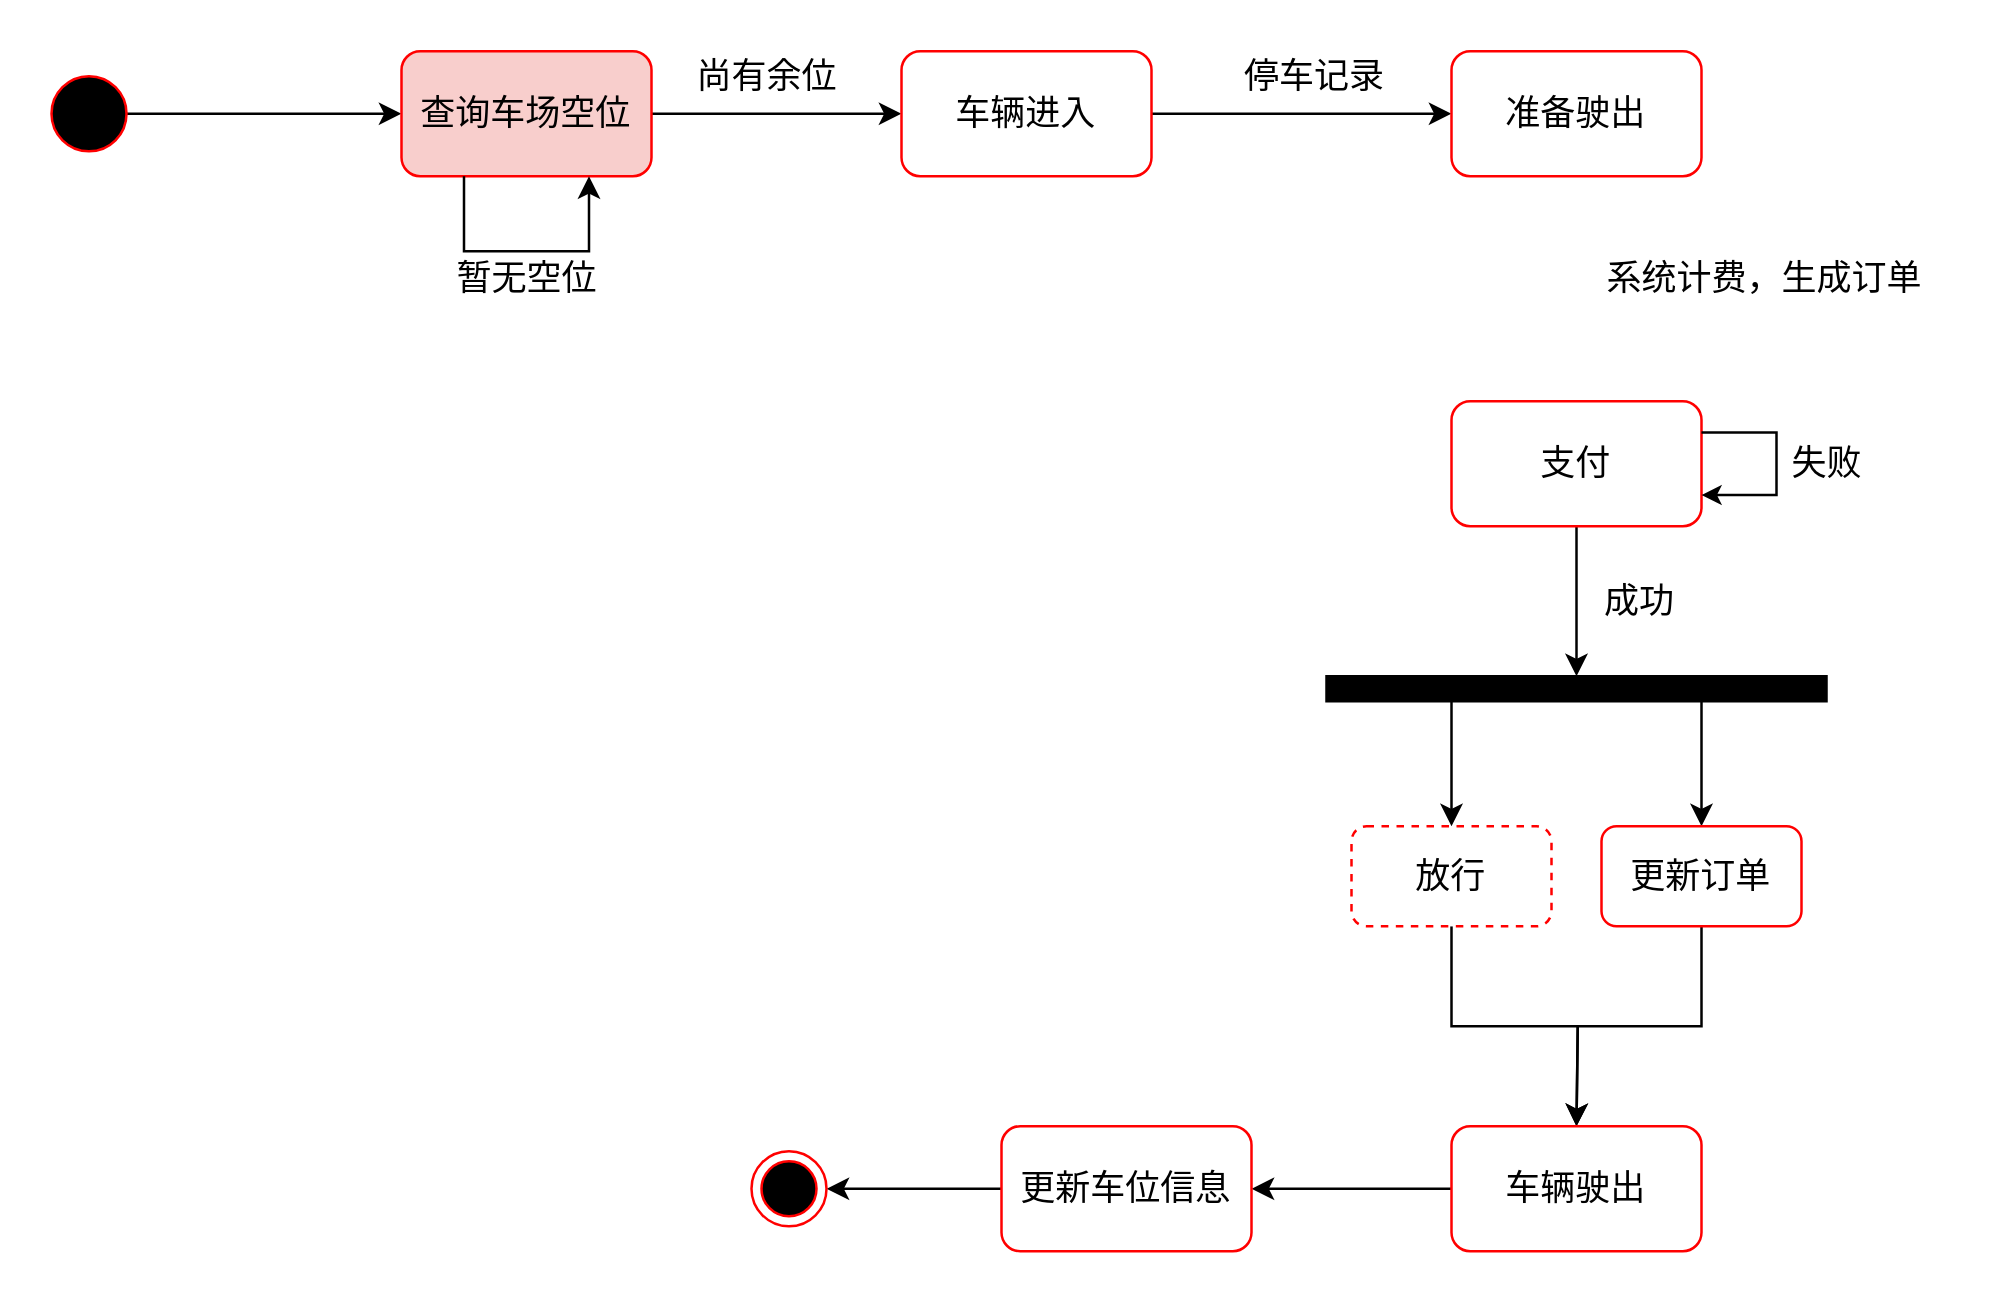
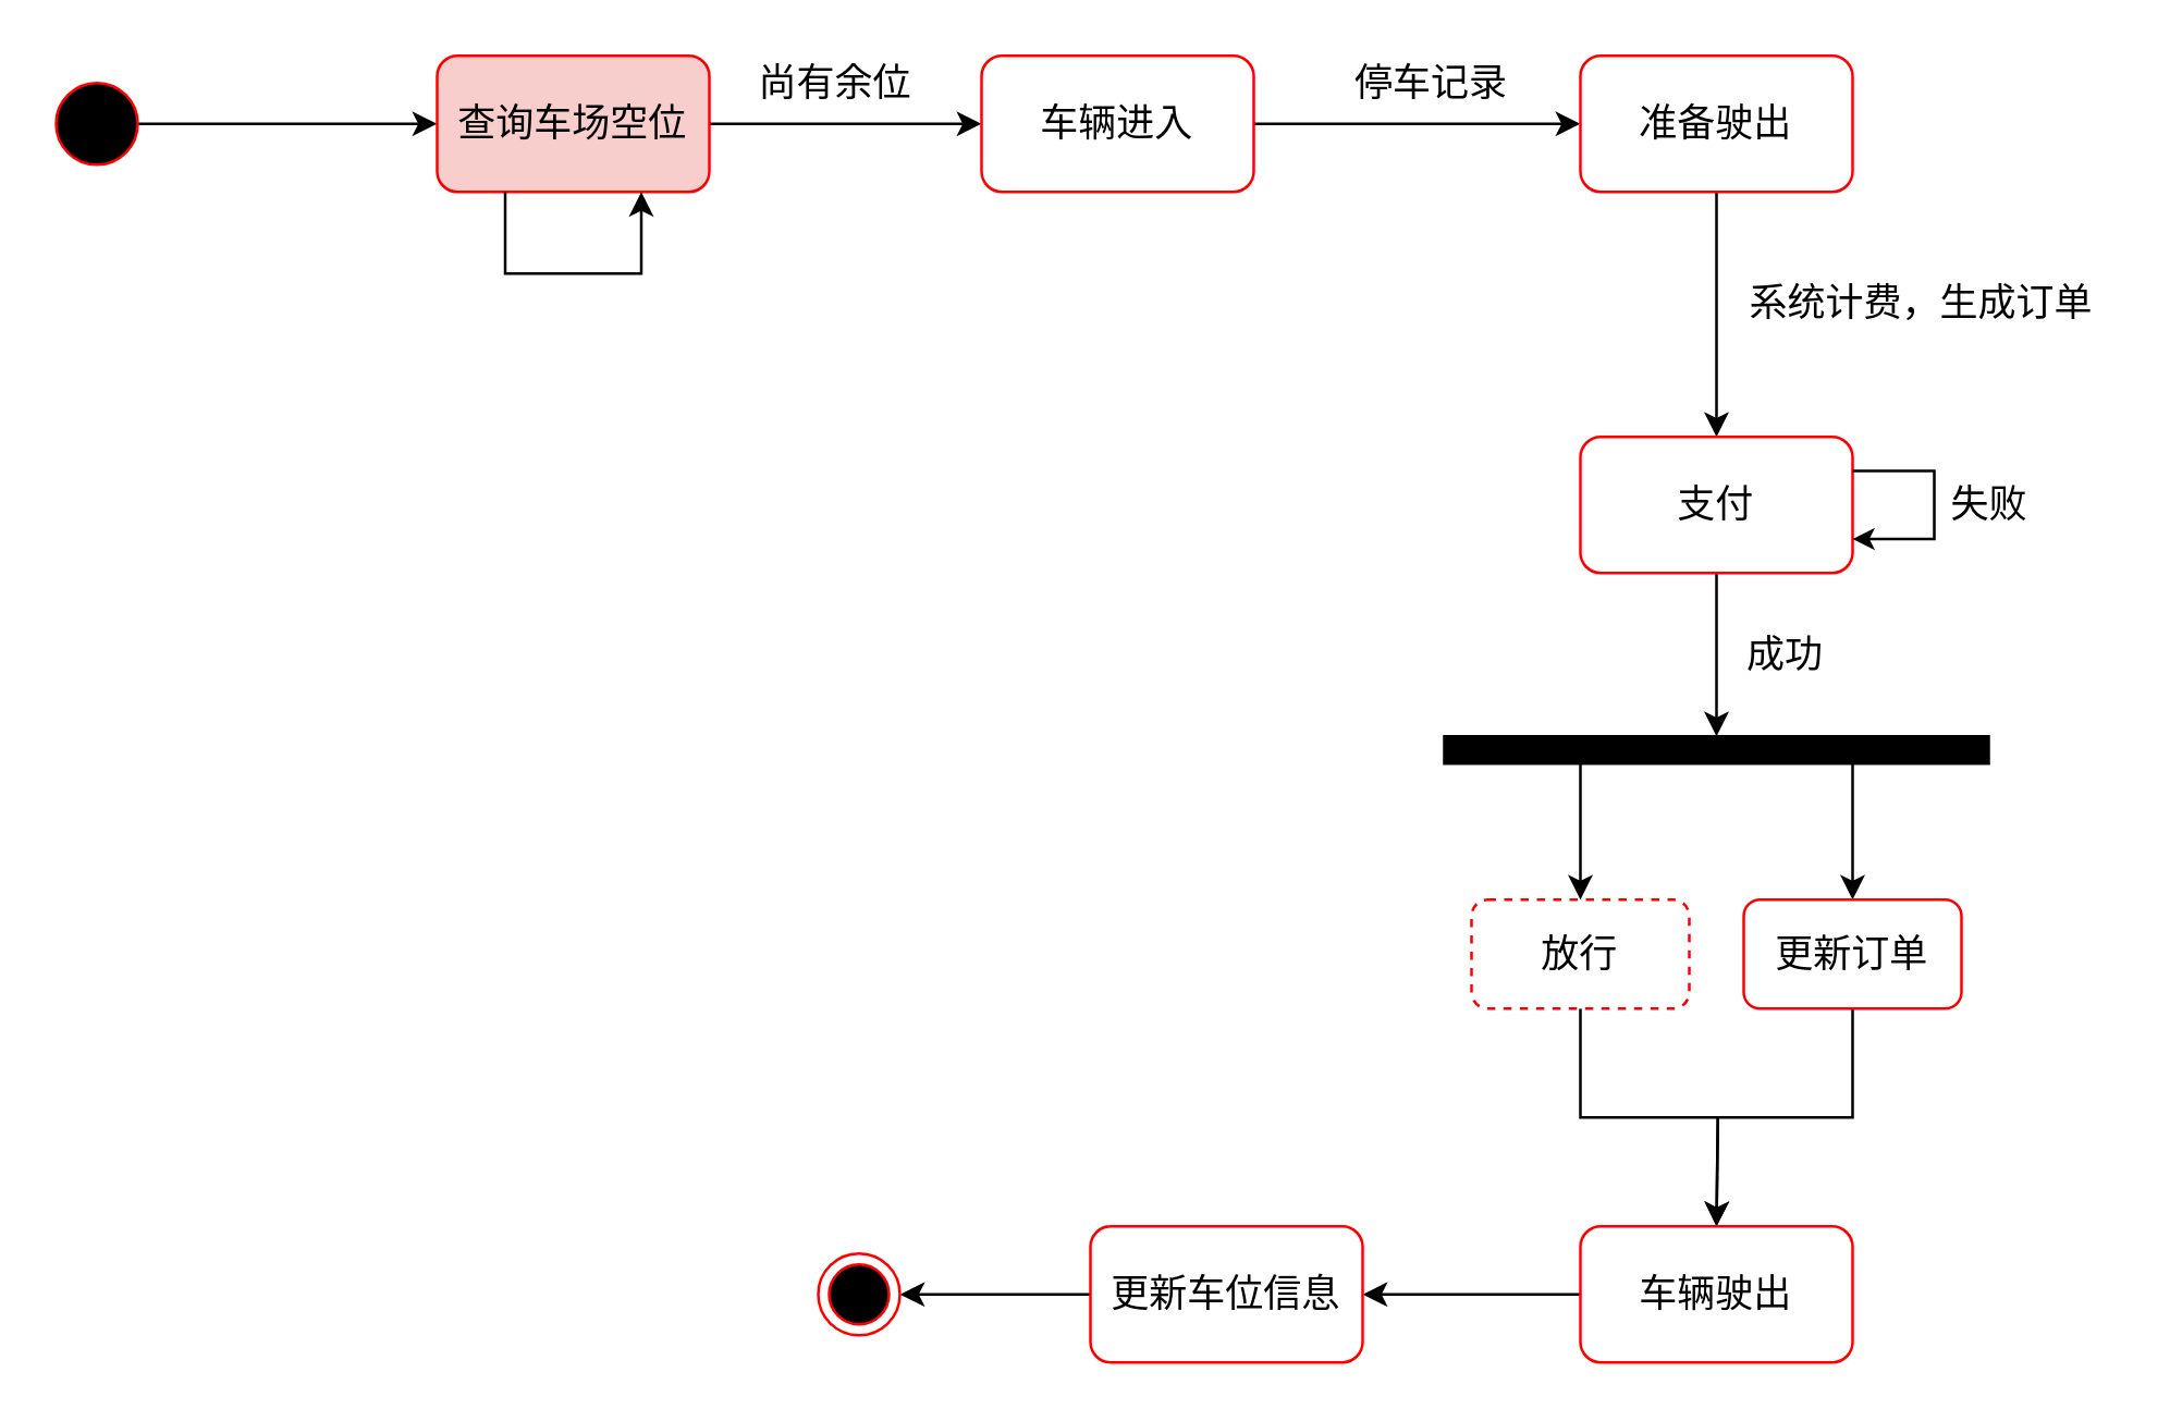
  <mxCell id="0" />
  <mxCell id="1" parent="0" />
  <mxCell id="2" style="edgeStyle=orthogonalEdgeStyle;rounded=0;orthogonalLoop=1;jettySize=auto;html=1;exitX=1;exitY=0.5;exitDx=0;exitDy=0;entryX=0;entryY=0.5;entryDx=0;entryDy=0;" parent="1" source="3" target="5" edge="1"><mxGeometry relative="1" as="geometry" /></mxCell>
  <mxCell id="3" value="" style="ellipse;whiteSpace=wrap;html=1;aspect=fixed;fillColor=#000000;strokeColor=#FF0000;" parent="1" vertex="1"><mxGeometry x="20" y="30" width="30" height="30" as="geometry" /></mxCell>
  <mxCell id="4" style="edgeStyle=orthogonalEdgeStyle;rounded=0;orthogonalLoop=1;jettySize=auto;html=1;exitX=1;exitY=0.5;exitDx=0;exitDy=0;entryX=0;entryY=0.5;entryDx=0;entryDy=0;fontSize=14;" parent="1" source="5" target="9" edge="1"><mxGeometry relative="1" as="geometry" /></mxCell>
  <mxCell id="5" value="查询车场空位" style="rounded=1;whiteSpace=wrap;html=1;strokeColor=#FF0000;fillColor=#f8cecc;fontSize=14;" parent="1" vertex="1"><mxGeometry x="160" y="20" width="100" height="50" as="geometry" /></mxCell>
  <mxCell id="6" value="" style="endArrow=classic;html=1;fontSize=14;rounded=0;entryX=0.75;entryY=1;entryDx=0;entryDy=0;exitX=0.25;exitY=1;exitDx=0;exitDy=0;" parent="1" source="5" target="5" edge="1"><mxGeometry width="50" height="50" relative="1" as="geometry"><mxPoint x="160" y="70" as="sourcePoint" /><mxPoint x="340" y="150" as="targetPoint" /><Array as="points"><mxPoint x="185" y="100" /><mxPoint x="235" y="100" /></Array></mxGeometry></mxCell>
- <mxCell id="7" value="暂无空位" style="text;html=1;align=center;verticalAlign=middle;resizable=0;points=[];autosize=1;fontSize=14;" parent="1" vertex="1"><mxGeometry x="175" y="101" width="70" height="20" as="geometry" /></mxCell>
  <mxCell id="8" style="edgeStyle=orthogonalEdgeStyle;rounded=0;orthogonalLoop=1;jettySize=auto;html=1;exitX=1;exitY=0.5;exitDx=0;exitDy=0;entryX=0;entryY=0.5;entryDx=0;entryDy=0;fontSize=14;" parent="1" source="9" target="12" edge="1"><mxGeometry relative="1" as="geometry" /></mxCell>
  <mxCell id="9" value="车辆进入" style="rounded=1;whiteSpace=wrap;html=1;strokeColor=#FF0000;fillColor=#FFFFFF;fontSize=14;" parent="1" vertex="1"><mxGeometry x="360" y="20" width="100" height="50" as="geometry" /></mxCell>
  <mxCell id="10" value="尚有余位" style="text;html=1;align=center;verticalAlign=middle;resizable=0;points=[];autosize=1;fontSize=14;" parent="1" vertex="1"><mxGeometry x="271" y="20" width="70" height="20" as="geometry" /></mxCell>
+ <mxCell id="11" style="edgeStyle=orthogonalEdgeStyle;rounded=0;orthogonalLoop=1;jettySize=auto;html=1;exitX=0.5;exitY=1;exitDx=0;exitDy=0;entryX=0.5;entryY=0;entryDx=0;entryDy=0;fontSize=14;" parent="1" source="12" target="14" edge="1"><mxGeometry relative="1" as="geometry" /></mxCell>
  <mxCell id="12" value="准备驶出" style="rounded=1;whiteSpace=wrap;html=1;strokeColor=#FF0000;fillColor=#FFFFFF;fontSize=14;" parent="1" vertex="1"><mxGeometry x="580" y="20" width="100" height="50" as="geometry" /></mxCell>
  <mxCell id="13" style="edgeStyle=orthogonalEdgeStyle;rounded=0;orthogonalLoop=1;jettySize=auto;html=1;exitX=0.5;exitY=1;exitDx=0;exitDy=0;entryX=0.5;entryY=0;entryDx=0;entryDy=0;fontSize=14;" parent="1" source="14" target="18" edge="1"><mxGeometry relative="1" as="geometry" /></mxCell>
  <mxCell id="14" value="支付" style="rounded=1;whiteSpace=wrap;html=1;strokeColor=#FF0000;fillColor=#FFFFFF;fontSize=14;" parent="1" vertex="1"><mxGeometry x="580" y="160" width="100" height="50" as="geometry" /></mxCell>
  <mxCell id="15" value="系统计费，生成订单" style="text;html=1;align=center;verticalAlign=middle;resizable=0;points=[];autosize=1;fontSize=14;" parent="1" vertex="1"><mxGeometry x="635" y="101" width="140" height="20" as="geometry" /></mxCell>
  <mxCell id="16" style="edgeStyle=orthogonalEdgeStyle;rounded=0;orthogonalLoop=1;jettySize=auto;html=1;exitX=0.25;exitY=1;exitDx=0;exitDy=0;entryX=0.5;entryY=0;entryDx=0;entryDy=0;fontSize=14;" parent="1" source="18" target="20" edge="1"><mxGeometry relative="1" as="geometry" /></mxCell>
  <mxCell id="17" style="edgeStyle=orthogonalEdgeStyle;rounded=0;orthogonalLoop=1;jettySize=auto;html=1;exitX=0.75;exitY=1;exitDx=0;exitDy=0;entryX=0.5;entryY=0;entryDx=0;entryDy=0;fontSize=14;" parent="1" source="18" target="22" edge="1"><mxGeometry relative="1" as="geometry" /></mxCell>
  <mxCell id="18" value="" style="rounded=0;whiteSpace=wrap;html=1;strokeColor=#000000;fillColor=#000000;fontSize=14;" parent="1" vertex="1"><mxGeometry x="530" y="270" width="200" height="10" as="geometry" /></mxCell>
  <mxCell id="19" style="edgeStyle=orthogonalEdgeStyle;rounded=0;orthogonalLoop=1;jettySize=auto;html=1;exitX=0.5;exitY=1;exitDx=0;exitDy=0;entryX=0.5;entryY=0;entryDx=0;entryDy=0;fontSize=14;" parent="1" source="20" edge="1"><mxGeometry relative="1" as="geometry"><mxPoint x="630" y="450" as="targetPoint" /></mxGeometry></mxCell>
  <mxCell id="20" value="放行" style="rounded=1;whiteSpace=wrap;html=1;strokeColor=#FF0000;fillColor=#FFFFFF;fontSize=14;dashed=1;" parent="1" vertex="1"><mxGeometry x="540" y="330" width="80" height="40" as="geometry" /></mxCell>
  <mxCell id="21" style="edgeStyle=orthogonalEdgeStyle;rounded=0;orthogonalLoop=1;jettySize=auto;html=1;exitX=0.5;exitY=1;exitDx=0;exitDy=0;fontSize=14;" parent="1" source="22" edge="1"><mxGeometry relative="1" as="geometry"><mxPoint x="630" y="450" as="targetPoint" /></mxGeometry></mxCell>
  <mxCell id="22" value="更新订单" style="rounded=1;whiteSpace=wrap;html=1;strokeColor=#FF0000;fillColor=#FFFFFF;fontSize=14;" parent="1" vertex="1"><mxGeometry x="640" y="330" width="80" height="40" as="geometry" /></mxCell>
  <mxCell id="23" style="edgeStyle=orthogonalEdgeStyle;rounded=0;orthogonalLoop=1;jettySize=auto;html=1;exitX=0;exitY=0.5;exitDx=0;exitDy=0;fontSize=14;" parent="1" source="24" target="26" edge="1"><mxGeometry relative="1" as="geometry" /></mxCell>
  <mxCell id="24" value="车辆驶出" style="rounded=1;whiteSpace=wrap;html=1;strokeColor=#FF0000;fillColor=#FFFFFF;fontSize=14;" parent="1" vertex="1"><mxGeometry x="580" y="450" width="100" height="50" as="geometry" /></mxCell>
  <mxCell id="25" style="edgeStyle=orthogonalEdgeStyle;rounded=0;orthogonalLoop=1;jettySize=auto;html=1;exitX=0;exitY=0.5;exitDx=0;exitDy=0;entryX=1;entryY=0.5;entryDx=0;entryDy=0;fontSize=14;" parent="1" source="26" target="27" edge="1"><mxGeometry relative="1" as="geometry" /></mxCell>
  <mxCell id="26" value="更新车位信息" style="rounded=1;whiteSpace=wrap;html=1;strokeColor=#FF0000;fillColor=#FFFFFF;fontSize=14;" parent="1" vertex="1"><mxGeometry x="400" y="450" width="100" height="50" as="geometry" /></mxCell>
  <mxCell id="27" value="" style="ellipse;html=1;shape=endState;fillColor=#000000;strokeColor=#ff0000;fontSize=14;" parent="1" vertex="1"><mxGeometry x="300" y="460" width="30" height="30" as="geometry" /></mxCell>
  <mxCell id="28" value="停车记录" style="text;html=1;align=center;verticalAlign=middle;resizable=0;points=[];autosize=1;fontSize=14;" vertex="1" parent="1"><mxGeometry x="490" y="20" width="70" height="20" as="geometry" /></mxCell>
  <mxCell id="29" value="成功" style="text;html=1;align=center;verticalAlign=middle;resizable=0;points=[];autosize=1;fontSize=14;" vertex="1" parent="1"><mxGeometry x="635" y="230" width="40" height="20" as="geometry" /></mxCell>
  <mxCell id="30" style="edgeStyle=orthogonalEdgeStyle;rounded=0;orthogonalLoop=1;jettySize=auto;html=1;exitX=1;exitY=0.25;exitDx=0;exitDy=0;entryX=1;entryY=0.75;entryDx=0;entryDy=0;startArrow=none;startFill=0;startSize=5;endArrow=classic;endFill=1;endSize=5;fillColor=#B2CEF7;fontSize=14;" edge="1" parent="1" source="14" target="14"><mxGeometry relative="1" as="geometry"><Array as="points"><mxPoint x="710" y="173" /><mxPoint x="710" y="198" /></Array></mxGeometry></mxCell>
  <mxCell id="31" value="失败" style="text;html=1;align=center;verticalAlign=middle;resizable=0;points=[];autosize=1;fontSize=14;" vertex="1" parent="1"><mxGeometry x="710" y="175" width="40" height="20" as="geometry" /></mxCell>
